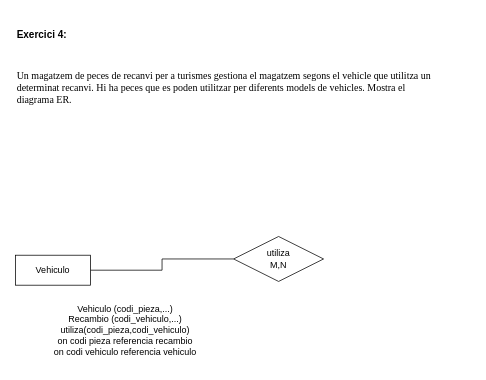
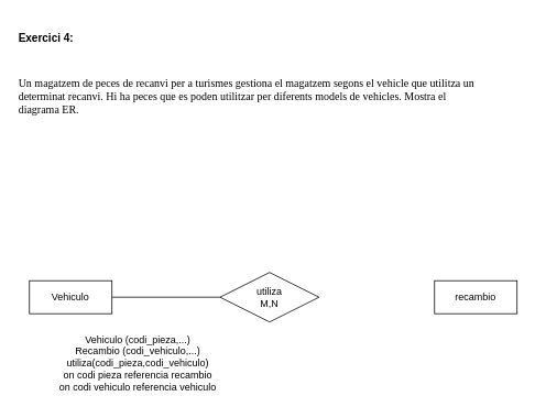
  <mxCell id="0" />
  <mxCell id="1" parent="0" />
  <mxCell id="2" value="&lt;div title=&quot;Page 1&quot; class=&quot;page&quot;&gt;&lt;div class=&quot;layoutArea&quot;&gt;&lt;div class=&quot;column&quot;&gt;&lt;p&gt;&lt;span style=&quot;font-size: 10.0pt; font-family: 'Arial'; font-weight: 700&quot;&gt;Exercici 4:&lt;br&gt;&lt;/span&gt;&lt;/p&gt;&lt;br&gt;&#09;&#09;&#09;&#09;&#09;&lt;p&gt;&lt;span style=&quot;font-size: 10.0pt; font-family: 'ArialMT'&quot;&gt;Un magatzem de peces de recanvi per a turismes gestiona el magatzem segons el vehicle que utilitza un&lt;br&gt;determinat recanvi. Hi ha peces que es poden utilitzar per diferents models de vehicles. Mostra el diagrama ER.&lt;/span&gt;&lt;/p&gt;&lt;/div&gt;&lt;/div&gt;&#09;&#09;&lt;/div&gt;" style="text;whiteSpace=wrap;html=1;" vertex="1" parent="1"><mxGeometry x="20" y="20" width="560" height="150" as="geometry" /></mxCell>
  <mxCell id="3" style="edgeStyle=orthogonalEdgeStyle;rounded=0;orthogonalLoop=1;jettySize=auto;html=1;endArrow=none;endFill=0;" edge="1" parent="1" source="4" target="5"><mxGeometry relative="1" as="geometry" /></mxCell>
- <mxCell id="4" value="Vehiculo" style="whiteSpace=wrap;html=1;align=center;" vertex="1" parent="1"><mxGeometry x="20" y="340" width="100" height="40" as="geometry" /></mxCell>
- <mxCell id="5" value="utiliza&lt;br&gt;M,N" style="shape=rhombus;perimeter=rhombusPerimeter;whiteSpace=wrap;html=1;align=center;" vertex="1" parent="1"><mxGeometry x="311" y="315" width="120" height="60" as="geometry" /></mxCell>
+ <mxCell id="4" value="Vehiculo" style="whiteSpace=wrap;html=1;align=center;" vertex="1" parent="1"><mxGeometry x="35" y="340" width="100" height="40" as="geometry" /></mxCell>
+ <mxCell id="5" value="utiliza&lt;br&gt;M,N" style="shape=rhombus;perimeter=rhombusPerimeter;whiteSpace=wrap;html=1;align=center;" vertex="1" parent="1"><mxGeometry x="266" y="330" width="120" height="60" as="geometry" /></mxCell>
+ <mxCell id="6" value="recambio" style="whiteSpace=wrap;html=1;align=center;" vertex="1" parent="1"><mxGeometry x="526" y="340" width="100" height="40" as="geometry" /></mxCell>
  <mxCell id="7" value="Vehiculo (codi_pieza,...)&lt;br&gt;Recambio (codi_vehiculo,...)&lt;br&gt;utiliza(codi_pieza,codi_vehiculo)&lt;br&gt;on codi pieza referencia recambio&lt;br&gt;on codi vehiculo referencia vehiculo" style="text;html=1;align=center;verticalAlign=middle;resizable=0;points=[];autosize=1;strokeColor=none;fillColor=none;" vertex="1" parent="1"><mxGeometry x="61" y="395" width="210" height="90" as="geometry" /></mxCell>
